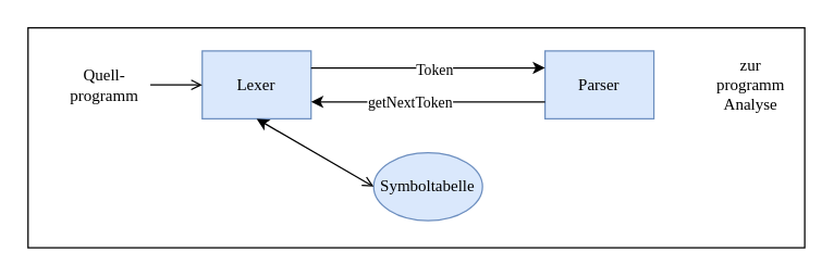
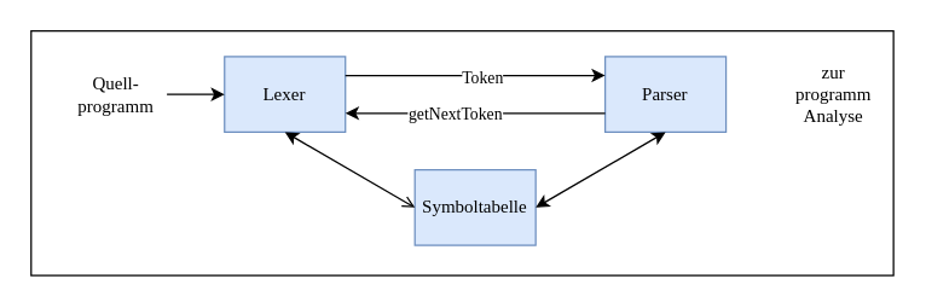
  <mxCell id="0" />
  <mxCell id="1" parent="0" />
  <mxCell id="2" value="" style="rounded=0;whiteSpace=wrap;html=1;fontSize=12;fontFamily=Times New Roman;" vertex="1" parent="1"><mxGeometry x="20.13" y="20" width="570.87" height="162" as="geometry" /></mxCell>
  <mxCell id="3" value="Quell-&lt;br&gt;programm" style="text;html=1;align=center;verticalAlign=middle;resizable=0;points=[];autosize=1;fontFamily=Times New Roman;" vertex="1" parent="1"><mxGeometry x="41" y="47" width="70" height="30" as="geometry" /></mxCell>
  <mxCell id="4" value="Lexer" style="rounded=0;whiteSpace=wrap;html=1;fontFamily=Times New Roman;fillColor=#dae8fc;strokeColor=#6c8ebf;" vertex="1" parent="1"><mxGeometry x="148.165" y="37" width="80" height="50" as="geometry" /></mxCell>
- <mxCell id="5" value="Symboltabelle" style="ellipse;whiteSpace=wrap;html=1;fontFamily=Times New Roman;fillColor=#dae8fc;strokeColor=#6c8ebf;" vertex="1" parent="1"><mxGeometry x="274.149" y="112" width="80" height="50" as="geometry" /></mxCell>
+ <mxCell id="5" value="Symboltabelle" style="rounded=0;whiteSpace=wrap;html=1;fontFamily=Times New Roman;fillColor=#dae8fc;strokeColor=#6c8ebf;" vertex="1" parent="1"><mxGeometry x="274.149" y="112" width="80" height="50" as="geometry" /></mxCell>
  <mxCell id="6" value="Parser" style="rounded=0;whiteSpace=wrap;html=1;fontFamily=Times New Roman;fillColor=#dae8fc;strokeColor=#6c8ebf;" vertex="1" parent="1"><mxGeometry x="400.133" y="37" width="80" height="50" as="geometry" /></mxCell>
  <mxCell id="7" value="zur&lt;br&gt;programm&lt;br&gt;Analyse" style="text;html=1;align=center;verticalAlign=middle;resizable=0;points=[];autosize=1;fontFamily=Times New Roman;" vertex="1" parent="1"><mxGeometry x="511" y="37" width="80" height="50" as="geometry" /></mxCell>
- <mxCell id="8" value="" style="endArrow=open;html=1;fontFamily=Times New Roman;exitX=0.986;exitY=0.5;exitDx=0;exitDy=0;exitPerimeter=0;entryX=0;entryY=0.5;entryDx=0;entryDy=0;" edge="1" parent="1" source="3" target="4"><mxGeometry width="50" height="50" relative="1" as="geometry"><mxPoint x="301" y="362" as="sourcePoint" /><mxPoint x="351" y="312" as="targetPoint" /></mxGeometry></mxCell>
+ <mxCell id="8" value="" style="endArrow=classic;html=1;fontFamily=Times New Roman;exitX=0.986;exitY=0.5;exitDx=0;exitDy=0;exitPerimeter=0;entryX=0;entryY=0.5;entryDx=0;entryDy=0;" edge="1" parent="1" source="3" target="4"><mxGeometry width="50" height="50" relative="1" as="geometry"><mxPoint x="301" y="362" as="sourcePoint" /><mxPoint x="351" y="312" as="targetPoint" /></mxGeometry></mxCell>
  <mxCell id="9" value="" style="endArrow=open;startArrow=classic;html=1;fontFamily=Times New Roman;exitX=0.5;exitY=1;exitDx=0;exitDy=0;entryX=0;entryY=0.5;entryDx=0;entryDy=0;" edge="1" parent="1" source="4" target="5"><mxGeometry width="50" height="50" relative="1" as="geometry"><mxPoint x="301" y="362" as="sourcePoint" /><mxPoint x="351" y="312" as="targetPoint" /></mxGeometry></mxCell>
+ <mxCell id="10" value="" style="endArrow=classic;startArrow=classic;html=1;fontFamily=Times New Roman;entryX=0.5;entryY=1;entryDx=0;entryDy=0;exitX=1;exitY=0.5;exitDx=0;exitDy=0;" edge="1" parent="1" source="5" target="6"><mxGeometry width="50" height="50" relative="1" as="geometry"><mxPoint x="301" y="362" as="sourcePoint" /><mxPoint x="351" y="312" as="targetPoint" /></mxGeometry></mxCell>
  <mxCell id="11" value="" style="endArrow=classic;html=1;fontFamily=Times New Roman;exitX=1;exitY=0.25;exitDx=0;exitDy=0;entryX=0;entryY=0.25;entryDx=0;entryDy=0;" edge="1" parent="1" source="4" target="6"><mxGeometry width="50" height="50" relative="1" as="geometry"><mxPoint x="301" y="362" as="sourcePoint" /><mxPoint x="351" y="312" as="targetPoint" /></mxGeometry></mxCell>
  <mxCell id="12" value="Token" style="edgeLabel;html=1;align=center;verticalAlign=middle;resizable=0;points=[];fontFamily=Times New Roman;" vertex="1" connectable="0" parent="11"><mxGeometry x="0.045" relative="1" as="geometry"><mxPoint y="1" as="offset" /></mxGeometry></mxCell>
  <mxCell id="13" value="" style="endArrow=classic;html=1;fontFamily=Times New Roman;entryX=1;entryY=0.75;entryDx=0;entryDy=0;exitX=0;exitY=0.75;exitDx=0;exitDy=0;" edge="1" parent="1" source="6" target="4"><mxGeometry width="50" height="50" relative="1" as="geometry"><mxPoint x="301" y="362" as="sourcePoint" /><mxPoint x="351" y="312" as="targetPoint" /></mxGeometry></mxCell>
  <mxCell id="14" value="getNextToken" style="edgeLabel;html=1;align=center;verticalAlign=middle;resizable=0;points=[];fontFamily=Times New Roman;" vertex="1" connectable="0" parent="13"><mxGeometry x="0.165" y="-1" relative="1" as="geometry"><mxPoint y="1" as="offset" /></mxGeometry></mxCell>
